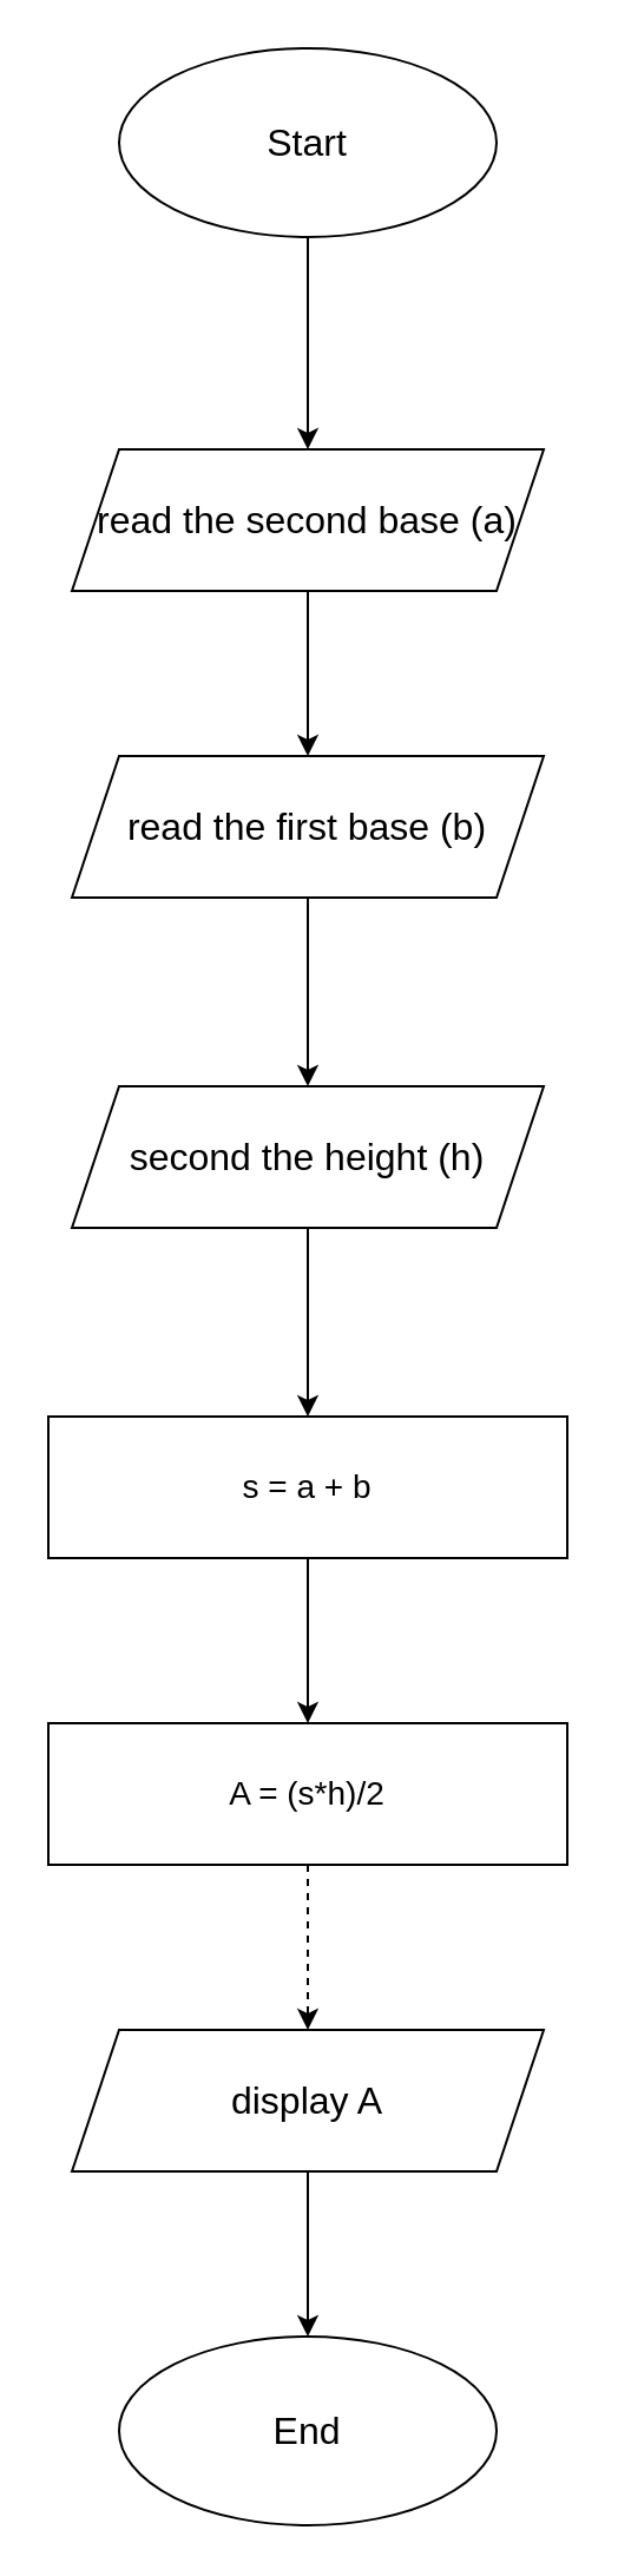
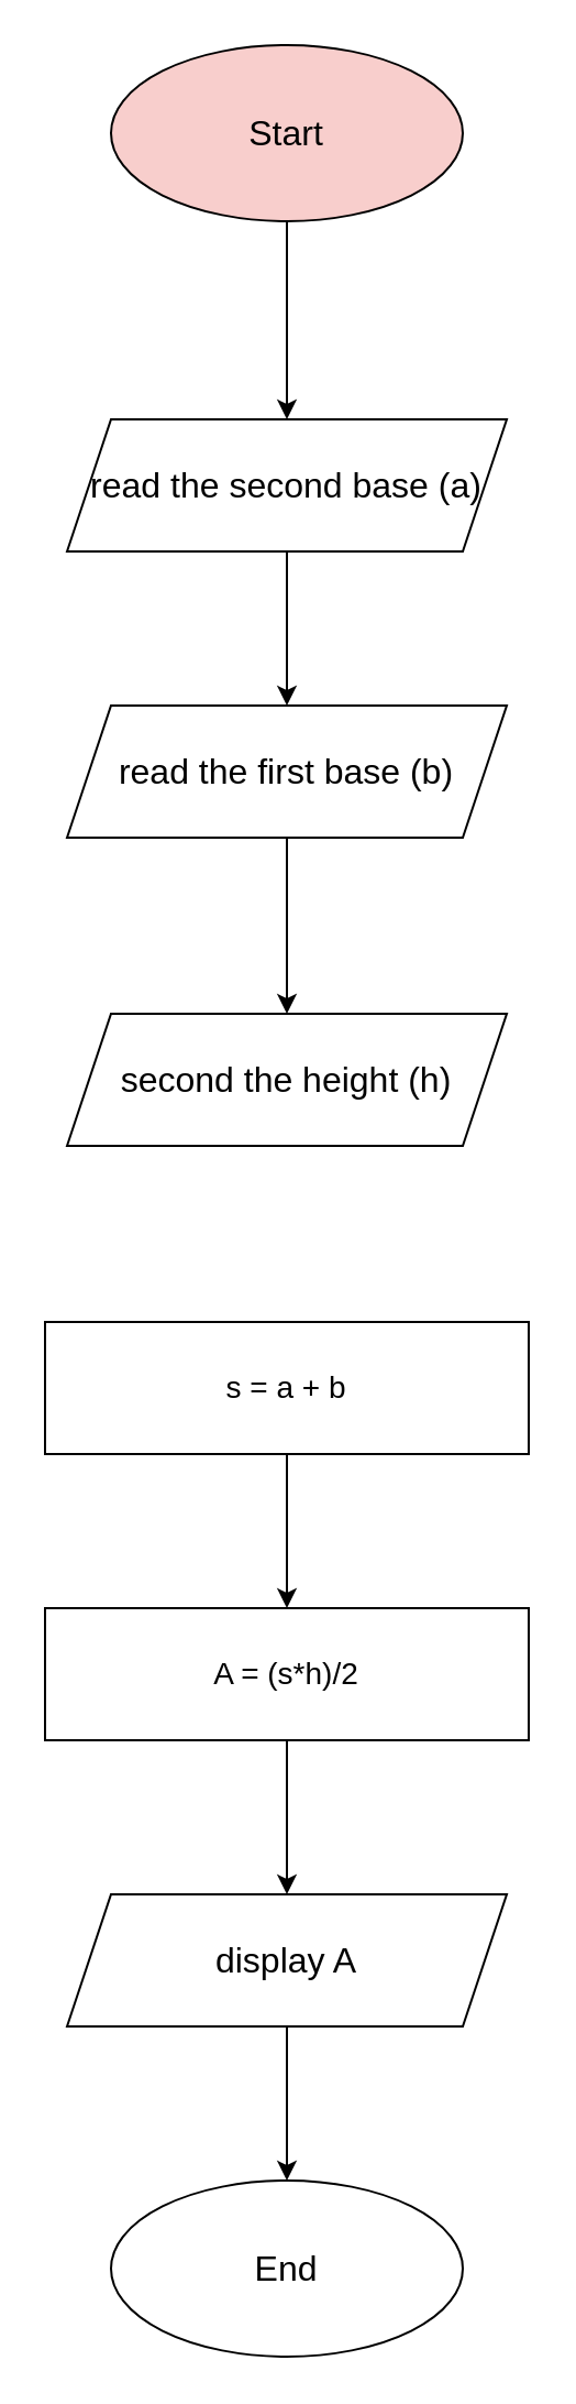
  <mxCell id="0" />
  <mxCell id="1" parent="0" />
  <mxCell id="2" value="" style="edgeStyle=orthogonalEdgeStyle;rounded=0;orthogonalLoop=1;jettySize=auto;html=1;" edge="1" parent="1" source="3" target="5"><mxGeometry relative="1" as="geometry" /></mxCell>
- <mxCell id="3" value="&lt;font size=&quot;3&quot;&gt;Start&lt;/font&gt;" style="ellipse;whiteSpace=wrap;html=1;" vertex="1" parent="1"><mxGeometry x="50" y="20" width="160" height="80" as="geometry" /></mxCell>
+ <mxCell id="3" value="&lt;font size=&quot;3&quot;&gt;Start&lt;/font&gt;" style="ellipse;whiteSpace=wrap;html=1;fillColor=#f8cecc;" vertex="1" parent="1"><mxGeometry x="50" y="20" width="160" height="80" as="geometry" /></mxCell>
  <mxCell id="4" value="" style="edgeStyle=orthogonalEdgeStyle;rounded=0;orthogonalLoop=1;jettySize=auto;html=1;" edge="1" parent="1" source="5" target="7"><mxGeometry relative="1" as="geometry" /></mxCell>
  <mxCell id="5" value="&lt;font size=&quot;3&quot;&gt;read the second base (a)&lt;/font&gt;" style="shape=parallelogram;perimeter=parallelogramPerimeter;whiteSpace=wrap;html=1;fixedSize=1;" vertex="1" parent="1"><mxGeometry x="30" y="190" width="200" height="60" as="geometry" /></mxCell>
  <mxCell id="6" value="" style="edgeStyle=orthogonalEdgeStyle;rounded=0;orthogonalLoop=1;jettySize=auto;html=1;" edge="1" parent="1" source="7" target="9"><mxGeometry relative="1" as="geometry" /></mxCell>
  <mxCell id="7" value="&lt;font size=&quot;3&quot;&gt;read the first base (b)&lt;/font&gt;" style="shape=parallelogram;perimeter=parallelogramPerimeter;whiteSpace=wrap;html=1;fixedSize=1;" vertex="1" parent="1"><mxGeometry x="30" y="320" width="200" height="60" as="geometry" /></mxCell>
- <mxCell id="8" value="" style="edgeStyle=orthogonalEdgeStyle;rounded=0;orthogonalLoop=1;jettySize=auto;html=1;" edge="1" parent="1" source="9" target="11"><mxGeometry relative="1" as="geometry" /></mxCell>
  <mxCell id="9" value="&lt;font size=&quot;3&quot;&gt;second the height (h)&lt;/font&gt;" style="shape=parallelogram;perimeter=parallelogramPerimeter;whiteSpace=wrap;html=1;fixedSize=1;" vertex="1" parent="1"><mxGeometry x="30" y="460" width="200" height="60" as="geometry" /></mxCell>
  <mxCell id="10" value="" style="edgeStyle=orthogonalEdgeStyle;rounded=0;orthogonalLoop=1;jettySize=auto;html=1;" edge="1" parent="1" source="11" target="13"><mxGeometry relative="1" as="geometry" /></mxCell>
  <mxCell id="11" value="&lt;font style=&quot;font-size: 14px;&quot;&gt;s = a + b&lt;/font&gt;" style="whiteSpace=wrap;html=1;" vertex="1" parent="1"><mxGeometry x="20" y="600" width="220" height="60" as="geometry" /></mxCell>
- <mxCell id="12" value="" style="edgeStyle=orthogonalEdgeStyle;rounded=0;orthogonalLoop=1;jettySize=auto;html=1;dashed=1;" edge="1" parent="1" source="13" target="15"><mxGeometry relative="1" as="geometry" /></mxCell>
+ <mxCell id="12" value="" style="edgeStyle=orthogonalEdgeStyle;rounded=0;orthogonalLoop=1;jettySize=auto;html=1;" edge="1" parent="1" source="13" target="15"><mxGeometry relative="1" as="geometry" /></mxCell>
  <mxCell id="13" value="&lt;font style=&quot;font-size: 14px;&quot;&gt;A = (s*h)/2&lt;/font&gt;" style="whiteSpace=wrap;html=1;" vertex="1" parent="1"><mxGeometry x="20" y="730" width="220" height="60" as="geometry" /></mxCell>
  <mxCell id="14" value="" style="edgeStyle=orthogonalEdgeStyle;rounded=0;orthogonalLoop=1;jettySize=auto;html=1;" edge="1" parent="1" source="15" target="16"><mxGeometry relative="1" as="geometry" /></mxCell>
  <mxCell id="15" value="&lt;font size=&quot;3&quot;&gt;display A&lt;/font&gt;" style="shape=parallelogram;perimeter=parallelogramPerimeter;whiteSpace=wrap;html=1;fixedSize=1;" vertex="1" parent="1"><mxGeometry x="30" y="860" width="200" height="60" as="geometry" /></mxCell>
  <mxCell id="16" value="&lt;font size=&quot;3&quot;&gt;End&lt;/font&gt;" style="ellipse;whiteSpace=wrap;html=1;" vertex="1" parent="1"><mxGeometry x="50" y="990" width="160" height="80" as="geometry" /></mxCell>
